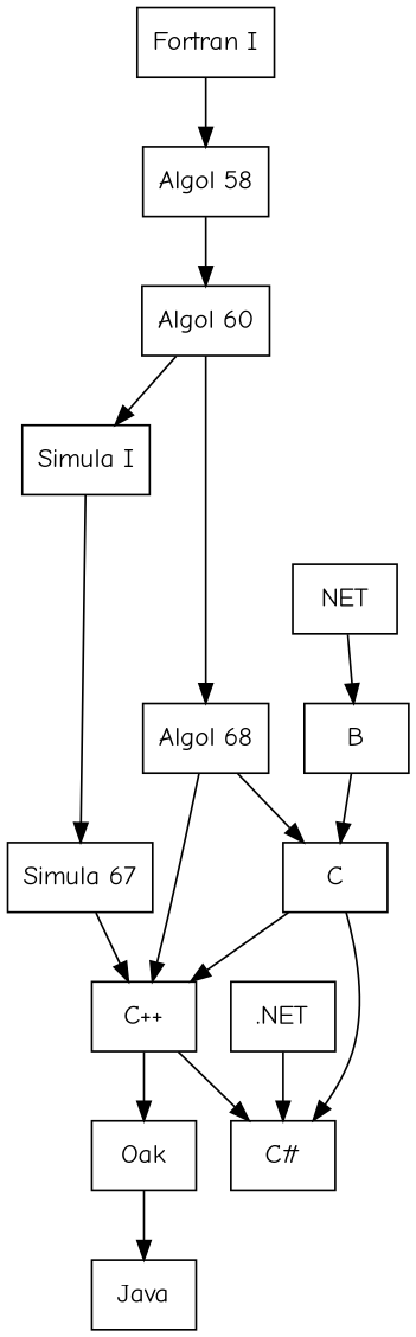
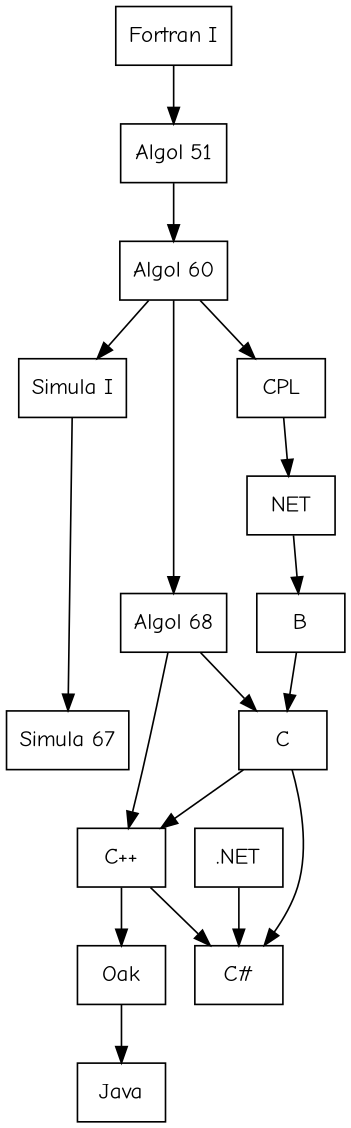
  digraph {
    fontname="Comic Neue"
    node [fontname="Comic Neue" shape=box]
    edge [fontname="Comic Neue"]
    "Fortran I"
-   "Algol 58"
+   "Algol 58" [label="Algol 51"]
    "Algol 60"
    "Algol 68"
+   CPL
    "Simula I"
    C
    "C++"
    n9 [label=NET]
    "Simula 67"
    "C#"
    Oak
    B
    Java
    ".NET"
    "Fortran I" -> "Algol 58"
    "Algol 58" -> "Algol 60"
    "Algol 60" -> "Algol 68"
+   "Algol 60" -> CPL
    "Algol 60" -> "Simula I"
    "Algol 68" -> C
    "Algol 68" -> "C++"
+   CPL -> n9
    "Simula I" -> "Simula 67"
    C -> "C++"
    C -> "C#"
    "C++" -> "C#"
    "C++" -> Oak
    n9 -> B
-   "Simula 67" -> "C++"
    Oak -> Java
    B -> C
    ".NET" -> "C#"
  }
